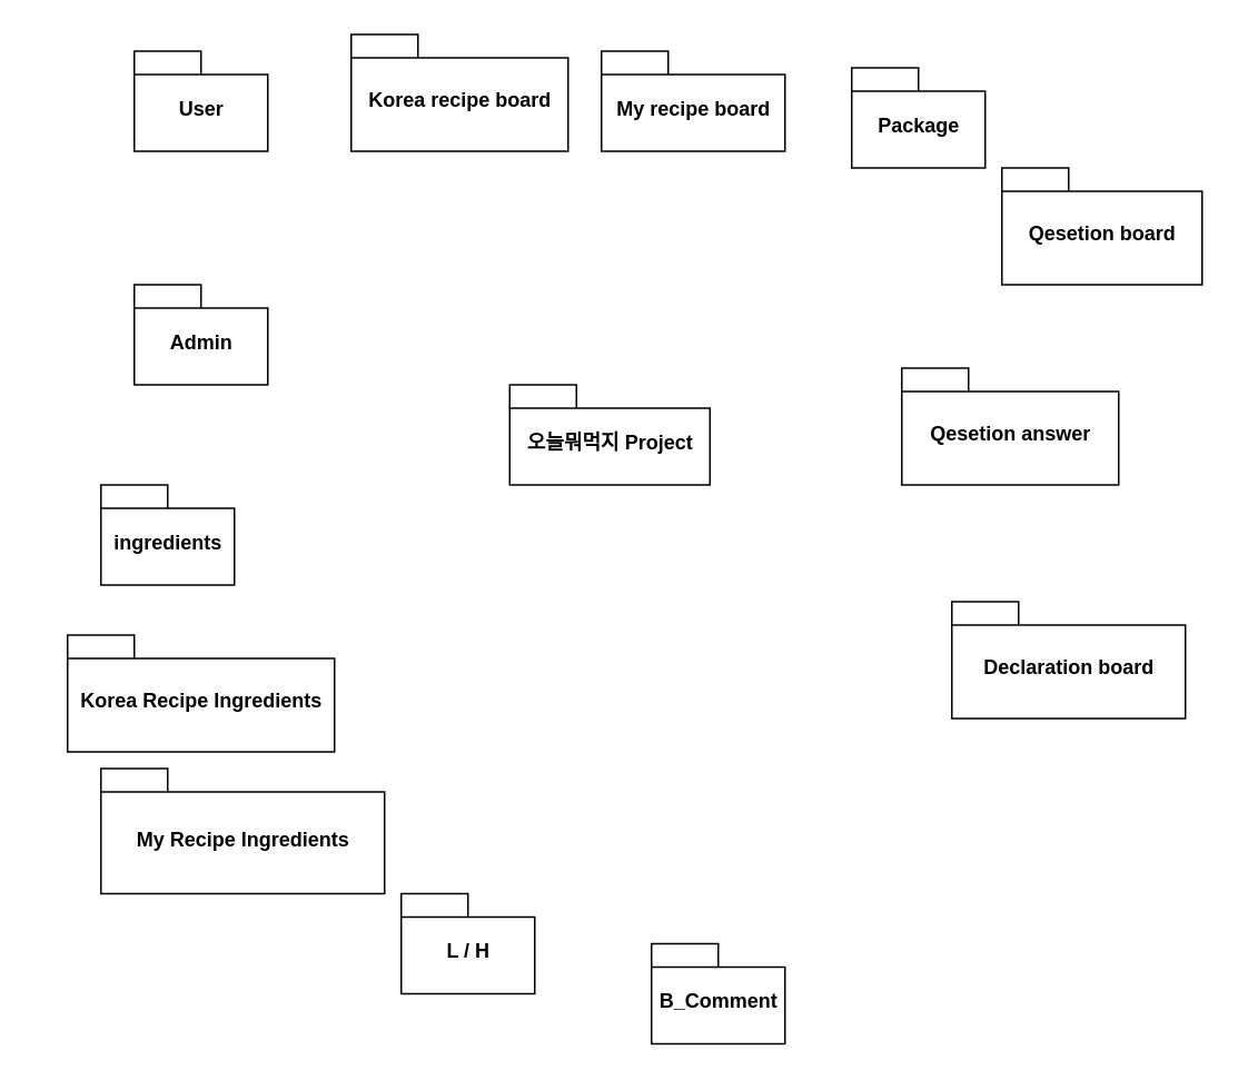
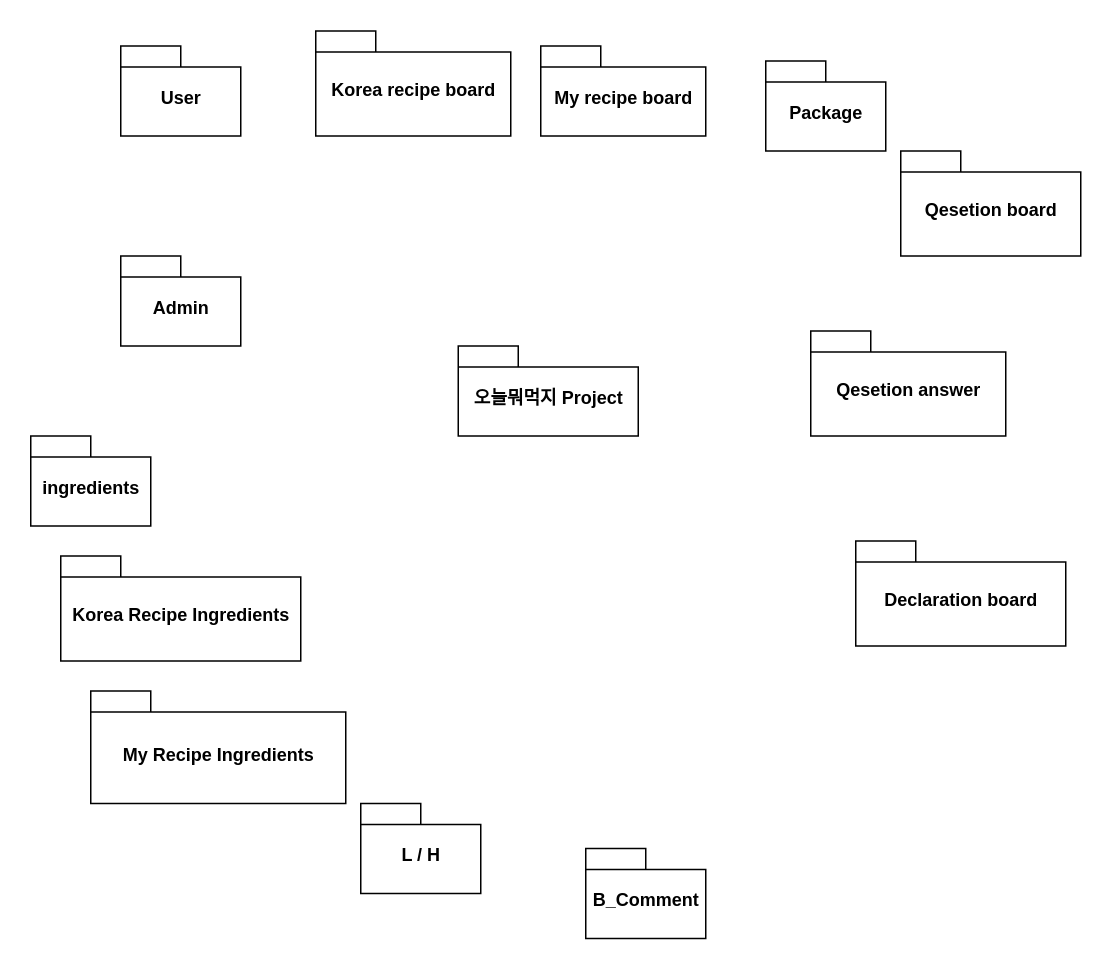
  <mxCell id="0" />
  <mxCell id="1" parent="0" />
  <mxCell id="2" value="오늘뭐먹지 Project" style="shape=folder;fontStyle=1;spacingTop=10;tabWidth=40;tabHeight=14;tabPosition=left;html=1;" vertex="1" parent="1"><mxGeometry x="305" y="230" width="120" height="60" as="geometry" /></mxCell>
  <mxCell id="3" value="Qesetion board" style="shape=folder;fontStyle=1;spacingTop=10;tabWidth=40;tabHeight=14;tabPosition=left;html=1;" vertex="1" parent="1"><mxGeometry x="600" y="100" width="120" height="70" as="geometry" /></mxCell>
  <mxCell id="4" value="Admin" style="shape=folder;fontStyle=1;spacingTop=10;tabWidth=40;tabHeight=14;tabPosition=left;html=1;" vertex="1" parent="1"><mxGeometry x="80" y="170" width="80" height="60" as="geometry" /></mxCell>
- <mxCell id="5" value="ingredients" style="shape=folder;fontStyle=1;spacingTop=10;tabWidth=40;tabHeight=14;tabPosition=left;html=1;" vertex="1" parent="1"><mxGeometry x="60" y="290" width="80" height="60" as="geometry" /></mxCell>
- <mxCell id="6" value="Korea Recipe Ingredients" style="shape=folder;fontStyle=1;spacingTop=10;tabWidth=40;tabHeight=14;tabPosition=left;html=1;" vertex="1" parent="1"><mxGeometry x="40" y="380" width="160" height="70" as="geometry" /></mxCell>
+ <mxCell id="5" value="ingredients" style="shape=folder;fontStyle=1;spacingTop=10;tabWidth=40;tabHeight=14;tabPosition=left;html=1;" vertex="1" parent="1"><mxGeometry x="20" y="290" width="80" height="60" as="geometry" /></mxCell>
+ <mxCell id="6" value="Korea Recipe Ingredients" style="shape=folder;fontStyle=1;spacingTop=10;tabWidth=40;tabHeight=14;tabPosition=left;html=1;" vertex="1" parent="1"><mxGeometry x="40" y="370" width="160" height="70" as="geometry" /></mxCell>
  <mxCell id="7" value="My Recipe Ingredients" style="shape=folder;fontStyle=1;spacingTop=10;tabWidth=40;tabHeight=14;tabPosition=left;html=1;" vertex="1" parent="1"><mxGeometry x="60" y="460" width="170" height="75" as="geometry" /></mxCell>
  <mxCell id="8" value="L / H" style="shape=folder;fontStyle=1;spacingTop=10;tabWidth=40;tabHeight=14;tabPosition=left;html=1;" vertex="1" parent="1"><mxGeometry x="240" y="535" width="80" height="60" as="geometry" /></mxCell>
  <mxCell id="9" value="B_Comment" style="shape=folder;fontStyle=1;spacingTop=10;tabWidth=40;tabHeight=14;tabPosition=left;html=1;" vertex="1" parent="1"><mxGeometry x="390" y="565" width="80" height="60" as="geometry" /></mxCell>
  <mxCell id="10" value="Declaration board" style="shape=folder;fontStyle=1;spacingTop=10;tabWidth=40;tabHeight=14;tabPosition=left;html=1;" vertex="1" parent="1"><mxGeometry x="570" y="360" width="140" height="70" as="geometry" /></mxCell>
  <mxCell id="11" value="Qesetion answer" style="shape=folder;fontStyle=1;spacingTop=10;tabWidth=40;tabHeight=14;tabPosition=left;html=1;" vertex="1" parent="1"><mxGeometry x="540" y="220" width="130" height="70" as="geometry" /></mxCell>
  <mxCell id="12" value="Package" style="shape=folder;fontStyle=1;spacingTop=10;tabWidth=40;tabHeight=14;tabPosition=left;html=1;" vertex="1" parent="1"><mxGeometry x="510" y="40" width="80" height="60" as="geometry" /></mxCell>
  <mxCell id="13" value="My recipe board" style="shape=folder;fontStyle=1;spacingTop=10;tabWidth=40;tabHeight=14;tabPosition=left;html=1;" vertex="1" parent="1"><mxGeometry x="360" y="30" width="110" height="60" as="geometry" /></mxCell>
  <mxCell id="14" value="Korea recipe board" style="shape=folder;fontStyle=1;spacingTop=10;tabWidth=40;tabHeight=14;tabPosition=left;html=1;" vertex="1" parent="1"><mxGeometry x="210" y="20" width="130" height="70" as="geometry" /></mxCell>
  <mxCell id="15" value="User" style="shape=folder;fontStyle=1;spacingTop=10;tabWidth=40;tabHeight=14;tabPosition=left;html=1;" vertex="1" parent="1"><mxGeometry x="80" y="30" width="80" height="60" as="geometry" /></mxCell>
